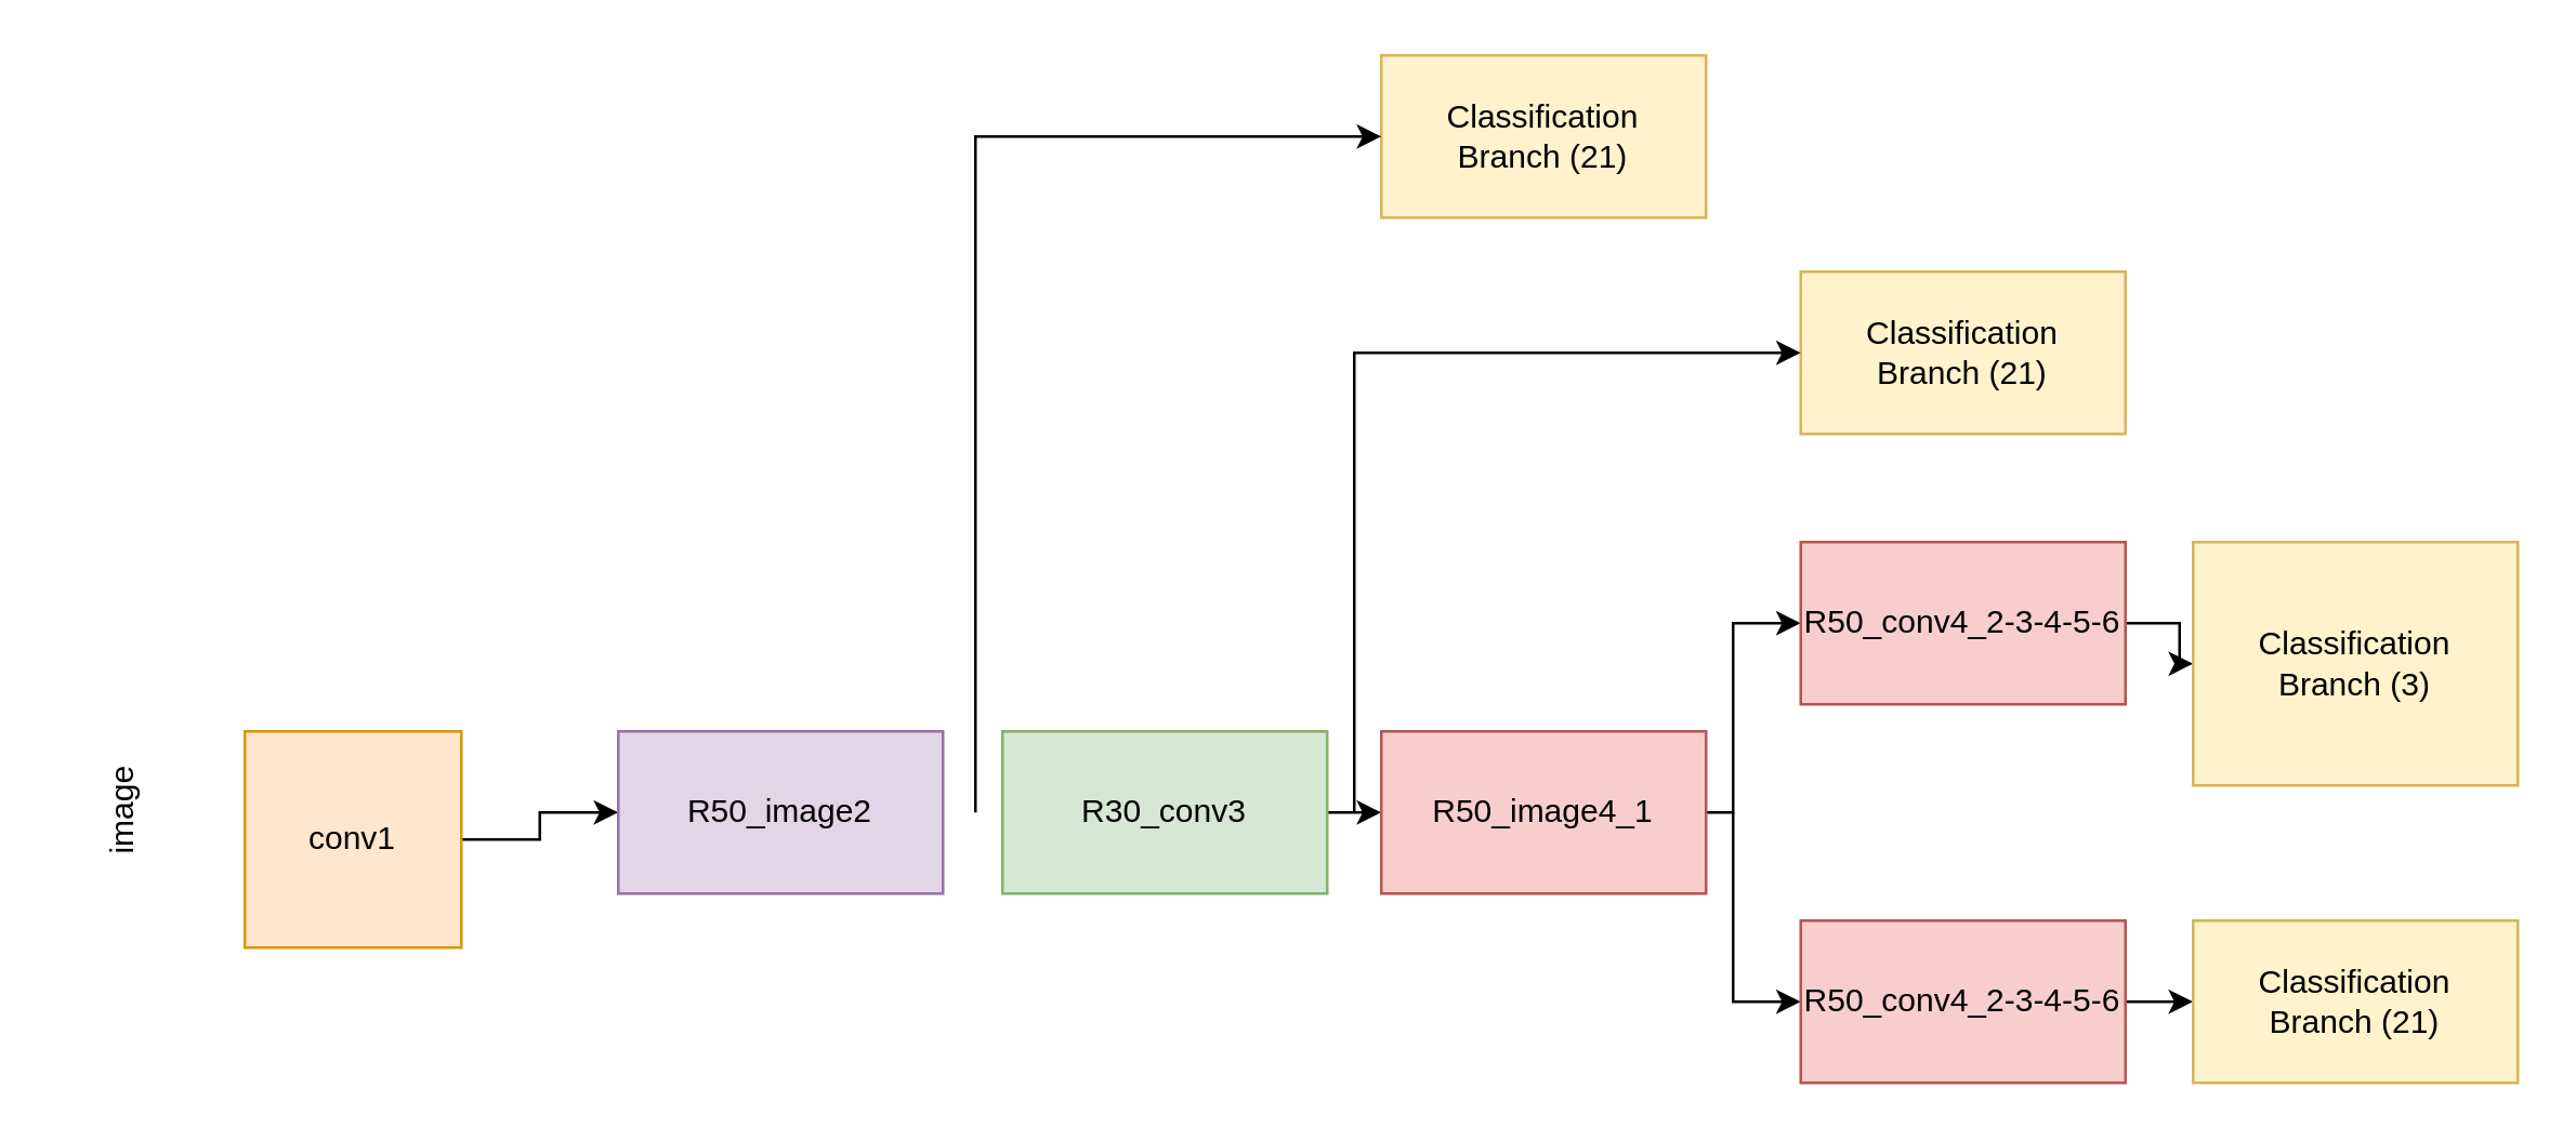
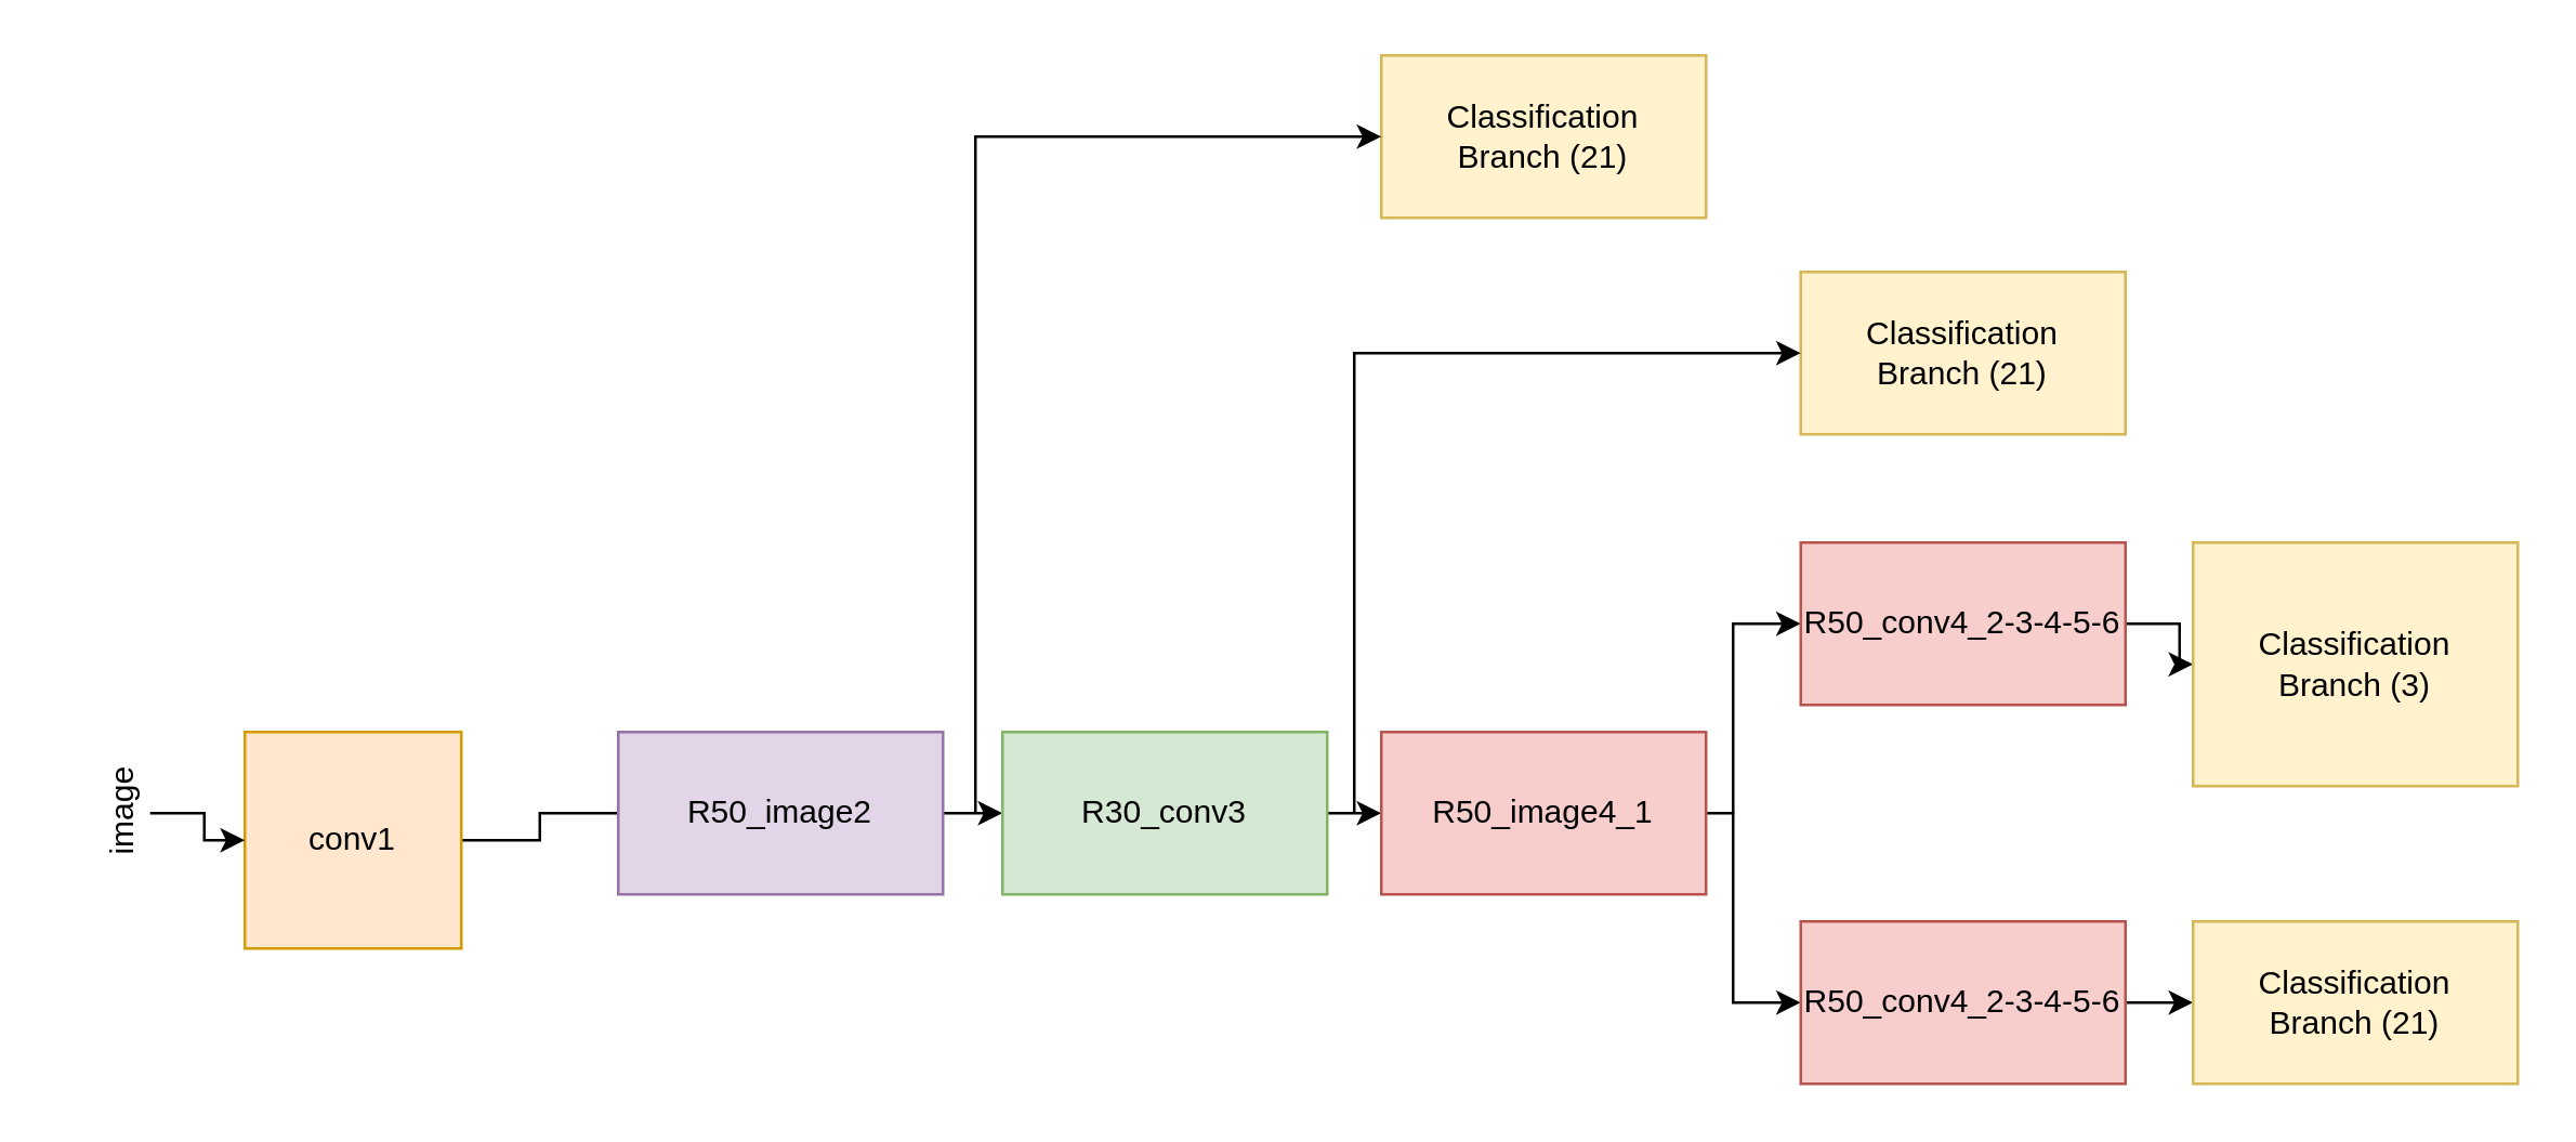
  <mxCell id="0" />
  <mxCell id="1" parent="0" />
- <mxCell id="2" style="edgeStyle=orthogonalEdgeStyle;rounded=0;orthogonalLoop=1;jettySize=auto;html=1;exitX=1;exitY=0.5;exitDx=0;exitDy=0;entryX=0;entryY=0.5;entryDx=0;entryDy=0;" parent="1" source="3" target="5" edge="1"><mxGeometry relative="1" as="geometry" /></mxCell>
+ <mxCell id="2" style="edgeStyle=orthogonalEdgeStyle;rounded=0;orthogonalLoop=1;jettySize=auto;html=1;exitX=1;exitY=0.5;exitDx=0;exitDy=0;entryX=0;entryY=0.5;entryDx=0;entryDy=0;endArrow=none;" parent="1" source="3" target="5" edge="1"><mxGeometry relative="1" as="geometry" /></mxCell>
  <mxCell id="3" value="conv1" style="rounded=0;whiteSpace=wrap;html=1;fillColor=#ffe6cc;strokeColor=#d79b00;" parent="1" vertex="1"><mxGeometry x="90" y="270" width="80" height="80" as="geometry" /></mxCell>
+ <mxCell id="4" style="edgeStyle=orthogonalEdgeStyle;rounded=0;orthogonalLoop=1;jettySize=auto;html=1;exitX=1;exitY=0.5;exitDx=0;exitDy=0;entryX=0;entryY=0.5;entryDx=0;entryDy=0;" parent="1" source="5" target="7" edge="1"><mxGeometry relative="1" as="geometry" /></mxCell>
  <mxCell id="5" value="R50_image2" style="rounded=0;whiteSpace=wrap;html=1;fillColor=#e1d5e7;strokeColor=#9673a6;" parent="1" vertex="1"><mxGeometry x="228" y="270" width="120" height="60" as="geometry" /></mxCell>
  <mxCell id="6" style="edgeStyle=orthogonalEdgeStyle;rounded=0;orthogonalLoop=1;jettySize=auto;html=1;exitX=1;exitY=0.5;exitDx=0;exitDy=0;entryX=0.5;entryY=0;entryDx=0;entryDy=0;" parent="1" source="7" edge="1"><mxGeometry relative="1" as="geometry"><mxPoint x="510" y="300" as="targetPoint" /></mxGeometry></mxCell>
  <mxCell id="7" value="R30_conv3" style="rounded=0;whiteSpace=wrap;html=1;fillColor=#d5e8d4;strokeColor=#82b366;" parent="1" vertex="1"><mxGeometry x="370" y="270" width="120" height="60" as="geometry" /></mxCell>
+ <mxCell id="8" style="edgeStyle=orthogonalEdgeStyle;rounded=0;orthogonalLoop=1;jettySize=auto;html=1;entryX=0;entryY=0.5;entryDx=0;entryDy=0;" parent="1" source="9" target="3" edge="1"><mxGeometry relative="1" as="geometry" /></mxCell>
  <mxCell id="9" value="image" style="text;html=1;align=center;verticalAlign=middle;resizable=0;points=[];autosize=1;strokeColor=none;fillColor=none;rotation=-90;" parent="1" vertex="1"><mxGeometry x="20" y="290" width="50" height="20" as="geometry" /></mxCell>
  <mxCell id="10" style="edgeStyle=orthogonalEdgeStyle;rounded=0;orthogonalLoop=1;jettySize=auto;html=1;exitX=1;exitY=0.5;exitDx=0;exitDy=0;entryX=0;entryY=0.5;entryDx=0;entryDy=0;" parent="1" source="11" target="13" edge="1"><mxGeometry relative="1" as="geometry"><Array as="points"><mxPoint x="640" y="300" /><mxPoint x="640" y="230" /></Array></mxGeometry></mxCell>
  <mxCell id="11" value="R50_image4_1" style="rounded=0;whiteSpace=wrap;html=1;fillColor=#f8cecc;strokeColor=#b85450;" parent="1" vertex="1"><mxGeometry x="510" y="270" width="120" height="60" as="geometry" /></mxCell>
  <mxCell id="12" style="edgeStyle=orthogonalEdgeStyle;rounded=0;orthogonalLoop=1;jettySize=auto;html=1;entryX=0;entryY=0.5;entryDx=0;entryDy=0;" parent="1" source="13" target="21" edge="1"><mxGeometry relative="1" as="geometry" /></mxCell>
  <mxCell id="13" value="R50_conv4_2-3-4-5-6" style="rounded=0;whiteSpace=wrap;html=1;fillColor=#f8cecc;strokeColor=#b85450;" parent="1" vertex="1"><mxGeometry x="665" y="200" width="120" height="60" as="geometry" /></mxCell>
  <mxCell id="14" value="" style="endArrow=classic;html=1;rounded=0;entryX=0;entryY=0.5;entryDx=0;entryDy=0;" parent="1" target="16" edge="1"><mxGeometry width="50" height="50" relative="1" as="geometry"><mxPoint x="640" y="300" as="sourcePoint" /><mxPoint x="660" y="440" as="targetPoint" /><Array as="points"><mxPoint x="640" y="370" /></Array></mxGeometry></mxCell>
  <mxCell id="15" style="edgeStyle=orthogonalEdgeStyle;rounded=0;orthogonalLoop=1;jettySize=auto;html=1;entryX=0;entryY=0.5;entryDx=0;entryDy=0;" parent="1" source="16" target="22" edge="1"><mxGeometry relative="1" as="geometry" /></mxCell>
  <mxCell id="16" value="R50_conv4_2-3-4-5-6" style="rounded=0;whiteSpace=wrap;html=1;fillColor=#f8cecc;strokeColor=#b85450;" parent="1" vertex="1"><mxGeometry x="665" y="340" width="120" height="60" as="geometry" /></mxCell>
  <mxCell id="17" value="Classification&lt;br&gt;Branch (21)" style="rounded=0;whiteSpace=wrap;html=1;fillColor=#fff2cc;strokeColor=#d6b656;" parent="1" vertex="1"><mxGeometry x="665" y="100" width="120" height="60" as="geometry" /></mxCell>
  <mxCell id="18" value="Classification&lt;br&gt;Branch (21)" style="rounded=0;whiteSpace=wrap;html=1;fillColor=#fff2cc;strokeColor=#d6b656;" parent="1" vertex="1"><mxGeometry x="510" y="20" width="120" height="60" as="geometry" /></mxCell>
  <mxCell id="19" value="" style="endArrow=classic;html=1;rounded=0;entryX=0;entryY=0.5;entryDx=0;entryDy=0;" parent="1" target="17" edge="1"><mxGeometry width="50" height="50" relative="1" as="geometry"><mxPoint x="500" y="300" as="sourcePoint" /><mxPoint x="720" y="270" as="targetPoint" /><Array as="points"><mxPoint x="500" y="130" /></Array></mxGeometry></mxCell>
  <mxCell id="20" value="" style="endArrow=classic;html=1;rounded=0;entryX=0;entryY=0.5;entryDx=0;entryDy=0;" parent="1" target="18" edge="1"><mxGeometry width="50" height="50" relative="1" as="geometry"><mxPoint x="360" y="300" as="sourcePoint" /><mxPoint x="720" y="270" as="targetPoint" /><Array as="points"><mxPoint x="360" y="50" /></Array></mxGeometry></mxCell>
  <mxCell id="21" value="Classification&lt;br&gt;Branch (3)" style="rounded=0;whiteSpace=wrap;html=1;fillColor=#fff2cc;strokeColor=#d6b656;" parent="1" vertex="1"><mxGeometry x="810" y="200" width="120" height="90" as="geometry" /></mxCell>
  <mxCell id="22" value="Classification&lt;br&gt;Branch (21)" style="rounded=0;whiteSpace=wrap;html=1;fillColor=#fff2cc;strokeColor=#d6b656;" parent="1" vertex="1"><mxGeometry x="810" y="340" width="120" height="60" as="geometry" /></mxCell>
